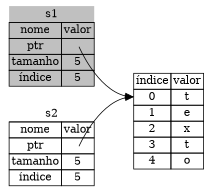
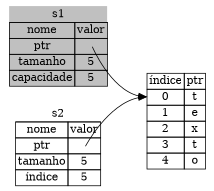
  digraph {
    rankdir=LR
    node [shape=plaintext]
    edge [headport=pointee tailclip=false tailport="pointer:c"]
-   n1 [label=<<TABLE BORDER="0" CELLBORDER="1" CELLSPACING="0" BGCOLOR="gray">         <TR><TD COLSPAN="2" SIDES="B">s1</TD></TR>         <TR><TD>nome</TD><TD>valor</TD></TR>         <TR><TD>ptr</TD><TD PORT="pointer"></TD></TR>         <TR><TD>tamanho</TD><TD>5</TD></TR>         <TR><TD>índice</TD><TD>5</TD></TR>     </TABLE>>]
-   n2 [label=<<TABLE BORDER="0" CELLBORDER="1" CELLSPACING="0">         <TR><TD>índice</TD><TD>valor</TD></TR>         <TR><TD PORT="pointee">0</TD><TD>t</TD></TR>         <TR><TD>1</TD><TD>e</TD></TR>         <TR><TD>2</TD><TD>x</TD></TR>         <TR><TD>3</TD><TD>t</TD></TR>         <TR><TD>4</TD><TD>o</TD></TR>     </TABLE>>]
+   n1 [label=<<TABLE BORDER="0" CELLBORDER="1" CELLSPACING="0" BGCOLOR="gray">         <TR><TD COLSPAN="2" SIDES="B">s1</TD></TR>         <TR><TD>nome</TD><TD>valor</TD></TR>         <TR><TD>ptr</TD><TD PORT="pointer"></TD></TR>         <TR><TD>tamanho</TD><TD>5</TD></TR>         <TR><TD>capacidade</TD><TD>5</TD></TR>     </TABLE>>]
+   n2 [label=<<TABLE BORDER="0" CELLBORDER="1" CELLSPACING="0">         <TR><TD>índice</TD><TD>ptr</TD></TR>         <TR><TD PORT="pointee">0</TD><TD>t</TD></TR>         <TR><TD>1</TD><TD>e</TD></TR>         <TR><TD>2</TD><TD>x</TD></TR>         <TR><TD>3</TD><TD>t</TD></TR>         <TR><TD>4</TD><TD>o</TD></TR>     </TABLE>>]
    n3 [label=<<TABLE BORDER="0" CELLBORDER="1" CELLSPACING="0">         <TR><TD COLSPAN="2" SIDES="B">s2</TD></TR>         <TR><TD>nome</TD><TD>valor</TD></TR>         <TR><TD>ptr</TD><TD PORT="pointer"></TD></TR>         <TR><TD>tamanho</TD><TD>5</TD></TR>         <TR><TD>índice</TD><TD>5</TD></TR>     </TABLE>>]
    n1 -> n2
    n3 -> n2
  }
